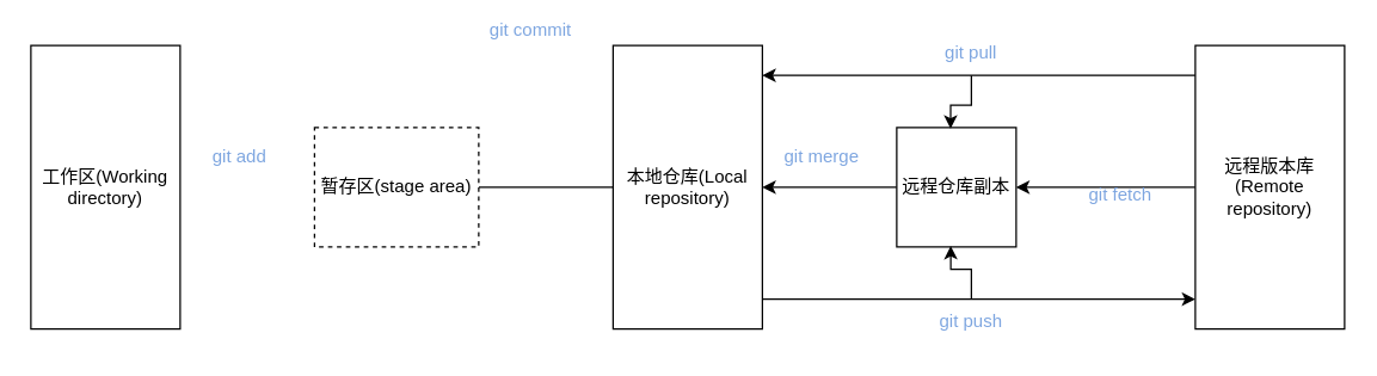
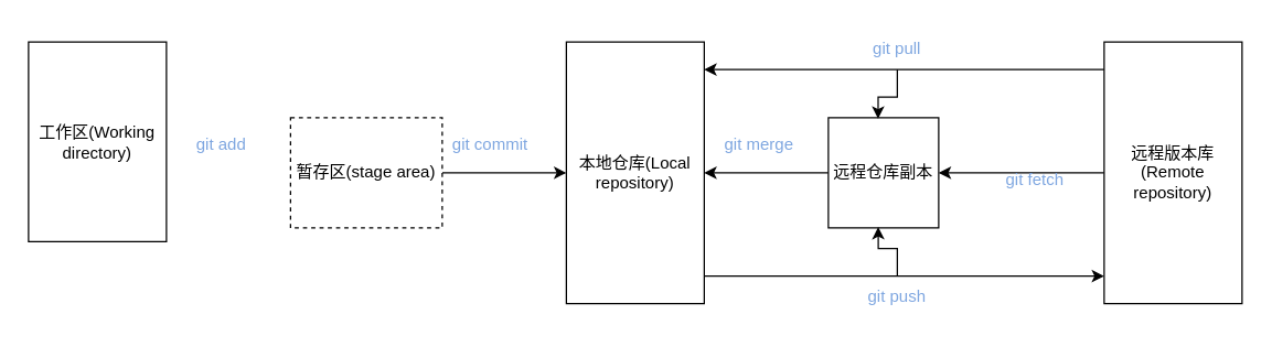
  <mxCell id="0" />
  <mxCell id="1" parent="0" />
- <mxCell id="2" value="工作区(Working directory)" style="rounded=0;whiteSpace=wrap;html=1;" parent="1" vertex="1"><mxGeometry x="20" y="30" width="100" height="190" as="geometry" /></mxCell>
- <mxCell id="3" style="edgeStyle=orthogonalEdgeStyle;rounded=0;orthogonalLoop=1;jettySize=auto;html=1;entryX=0;entryY=0.5;entryDx=0;entryDy=0;endArrow=none;" parent="1" source="4" target="5" edge="1"><mxGeometry relative="1" as="geometry" /></mxCell>
+ <mxCell id="2" value="工作区(Working directory)" style="rounded=0;whiteSpace=wrap;html=1;" parent="1" vertex="1"><mxGeometry x="20" y="30" width="100" height="145" as="geometry" /></mxCell>
+ <mxCell id="3" style="edgeStyle=orthogonalEdgeStyle;rounded=0;orthogonalLoop=1;jettySize=auto;html=1;entryX=0;entryY=0.5;entryDx=0;entryDy=0;" parent="1" source="4" target="5" edge="1"><mxGeometry relative="1" as="geometry" /></mxCell>
  <mxCell id="4" value="暂存区(stage area)" style="rounded=0;whiteSpace=wrap;html=1;dashed=1;" parent="1" vertex="1"><mxGeometry x="210" y="85" width="110" height="80" as="geometry" /></mxCell>
  <mxCell id="5" value="本地仓库(Local repository)" style="rounded=0;whiteSpace=wrap;html=1;" parent="1" vertex="1"><mxGeometry x="410" y="30" width="100" height="190" as="geometry" /></mxCell>
  <mxCell id="6" style="edgeStyle=orthogonalEdgeStyle;rounded=0;orthogonalLoop=1;jettySize=auto;html=1;entryX=1;entryY=0.5;entryDx=0;entryDy=0;" parent="1" source="7" target="5" edge="1"><mxGeometry relative="1" as="geometry" /></mxCell>
  <mxCell id="7" value="远程仓库副本" style="rounded=0;whiteSpace=wrap;html=1;" parent="1" vertex="1"><mxGeometry x="600" y="85" width="80" height="80" as="geometry" /></mxCell>
  <mxCell id="8" style="edgeStyle=orthogonalEdgeStyle;rounded=0;orthogonalLoop=1;jettySize=auto;html=1;entryX=1;entryY=0.5;entryDx=0;entryDy=0;" parent="1" source="9" target="7" edge="1"><mxGeometry relative="1" as="geometry" /></mxCell>
  <mxCell id="9" value="远程版本库(Remote repository)" style="rounded=0;whiteSpace=wrap;html=1;" parent="1" vertex="1"><mxGeometry x="800" y="30" width="100" height="190" as="geometry" /></mxCell>
  <mxCell id="10" value="git add" style="text;html=1;align=center;verticalAlign=middle;whiteSpace=wrap;rounded=0;fontColor=#7EA6E0;" parent="1" vertex="1"><mxGeometry x="130" y="90" width="60" height="30" as="geometry" /></mxCell>
- <mxCell id="11" value="git commit" style="text;html=1;align=center;verticalAlign=middle;whiteSpace=wrap;rounded=0;fontColor=#7EA6E0;" parent="1" vertex="1"><mxGeometry x="325" y="5" width="60" height="30" as="geometry" /></mxCell>
+ <mxCell id="11" value="git commit" style="text;html=1;align=center;verticalAlign=middle;whiteSpace=wrap;rounded=0;fontColor=#7EA6E0;" parent="1" vertex="1"><mxGeometry x="325" y="90" width="60" height="30" as="geometry" /></mxCell>
  <mxCell id="12" value="git merge" style="text;html=1;align=center;verticalAlign=middle;whiteSpace=wrap;rounded=0;fontColor=#7EA6E0;" parent="1" vertex="1"><mxGeometry x="520" y="90" width="60" height="30" as="geometry" /></mxCell>
  <mxCell id="13" value="git fetch" style="text;html=1;align=center;verticalAlign=middle;whiteSpace=wrap;rounded=0;fontColor=#7EA6E0;" parent="1" vertex="1"><mxGeometry x="720" y="115" width="60" height="30" as="geometry" /></mxCell>
  <mxCell id="14" value="" style="endArrow=classic;html=1;rounded=0;" parent="1" edge="1"><mxGeometry width="50" height="50" relative="1" as="geometry"><mxPoint x="510" y="200" as="sourcePoint" /><mxPoint x="800" y="200" as="targetPoint" /></mxGeometry></mxCell>
  <mxCell id="15" value="git push" style="text;html=1;align=center;verticalAlign=middle;whiteSpace=wrap;rounded=0;fontColor=#7EA6E0;" parent="1" vertex="1"><mxGeometry x="620" y="200" width="60" height="30" as="geometry" /></mxCell>
  <mxCell id="16" value="" style="endArrow=classic;html=1;rounded=0;" parent="1" edge="1"><mxGeometry width="50" height="50" relative="1" as="geometry"><mxPoint x="800" y="50" as="sourcePoint" /><mxPoint x="510" y="50" as="targetPoint" /></mxGeometry></mxCell>
  <mxCell id="17" value="git pull" style="text;html=1;align=center;verticalAlign=middle;whiteSpace=wrap;rounded=0;fontColor=#7EA6E0;" parent="1" vertex="1"><mxGeometry x="620" y="20" width="60" height="30" as="geometry" /></mxCell>
  <mxCell id="18" style="edgeStyle=orthogonalEdgeStyle;rounded=0;orthogonalLoop=1;jettySize=auto;html=1;entryX=0.451;entryY=0.01;entryDx=0;entryDy=0;entryPerimeter=0;" parent="1" source="17" target="7" edge="1"><mxGeometry relative="1" as="geometry" /></mxCell>
  <mxCell id="19" style="edgeStyle=orthogonalEdgeStyle;rounded=0;orthogonalLoop=1;jettySize=auto;html=1;entryX=0.452;entryY=0.992;entryDx=0;entryDy=0;entryPerimeter=0;" parent="1" source="15" target="7" edge="1"><mxGeometry relative="1" as="geometry" /></mxCell>
